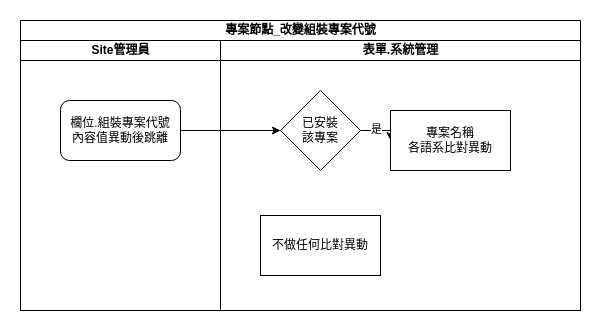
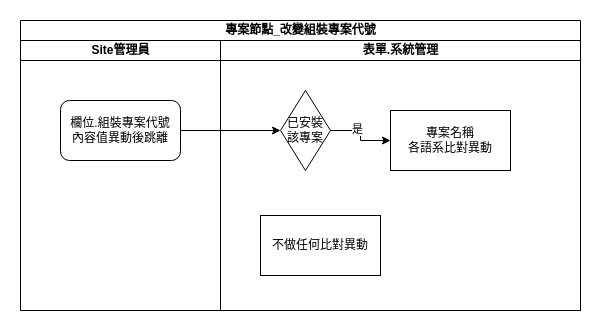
  <mxCell id="0" />
  <mxCell id="1" parent="0" />
  <mxCell id="2" value="專案節點_改變組裝專案代號" style="swimlane;html=1;childLayout=stackLayout;resizeParent=1;resizeParentMax=0;startSize=20;" vertex="1" parent="1"><mxGeometry x="20" y="20" width="560" height="290" as="geometry" /></mxCell>
  <mxCell id="3" value="Site管理員" style="swimlane;html=1;startSize=20;" vertex="1" parent="2"><mxGeometry y="20" width="200" height="270" as="geometry" /></mxCell>
  <mxCell id="4" value="欄位.組裝專案代號&lt;br&gt;內容值異動後跳離" style="rounded=1;whiteSpace=wrap;html=1;" vertex="1" parent="3"><mxGeometry x="40" y="60" width="120" height="60" as="geometry" /></mxCell>
  <mxCell id="5" style="edgeStyle=orthogonalEdgeStyle;rounded=0;orthogonalLoop=1;jettySize=auto;html=1;exitX=1;exitY=0.5;exitDx=0;exitDy=0;entryX=0;entryY=0.5;entryDx=0;entryDy=0;" edge="1" parent="2" source="4" target="9"><mxGeometry relative="1" as="geometry"><mxPoint x="240" y="110" as="targetPoint" /></mxGeometry></mxCell>
  <mxCell id="6" value="表單.系統管理" style="swimlane;html=1;startSize=20;" vertex="1" parent="2"><mxGeometry x="200" y="20" width="360" height="270" as="geometry" /></mxCell>
  <mxCell id="7" style="edgeStyle=orthogonalEdgeStyle;rounded=0;orthogonalLoop=1;jettySize=auto;html=1;exitX=1;exitY=0.5;exitDx=0;exitDy=0;entryX=0;entryY=0.5;entryDx=0;entryDy=0;" edge="1" parent="6" source="9" target="11"><mxGeometry relative="1" as="geometry"><Array as="points" /></mxGeometry></mxCell>
  <mxCell id="8" value="是" style="edgeLabel;html=1;align=center;verticalAlign=middle;resizable=0;points=[];" vertex="1" connectable="0" parent="7"><mxGeometry x="-0.267" y="2" relative="1" as="geometry"><mxPoint as="offset" /></mxGeometry></mxCell>
- <mxCell id="9" value="已安裝&lt;br&gt;該專案" style="rhombus;whiteSpace=wrap;html=1;" vertex="1" parent="6"><mxGeometry x="60" y="50" width="80" height="80" as="geometry" /></mxCell>
+ <mxCell id="9" value="已安裝&lt;br&gt;該專案" style="rhombus;whiteSpace=wrap;html=1;" vertex="1" parent="6"><mxGeometry x="60" y="50" width="50" height="80" as="geometry" /></mxCell>
  <mxCell id="10" value="不做任何比對異動" style="rounded=0;whiteSpace=wrap;html=1;" vertex="1" parent="6"><mxGeometry x="40" y="175" width="120" height="60" as="geometry" /></mxCell>
  <mxCell id="11" value="專案名稱&lt;br&gt;各語系比對異動" style="rounded=0;whiteSpace=wrap;html=1;" vertex="1" parent="6"><mxGeometry x="170" y="70" width="120" height="60" as="geometry" /></mxCell>
